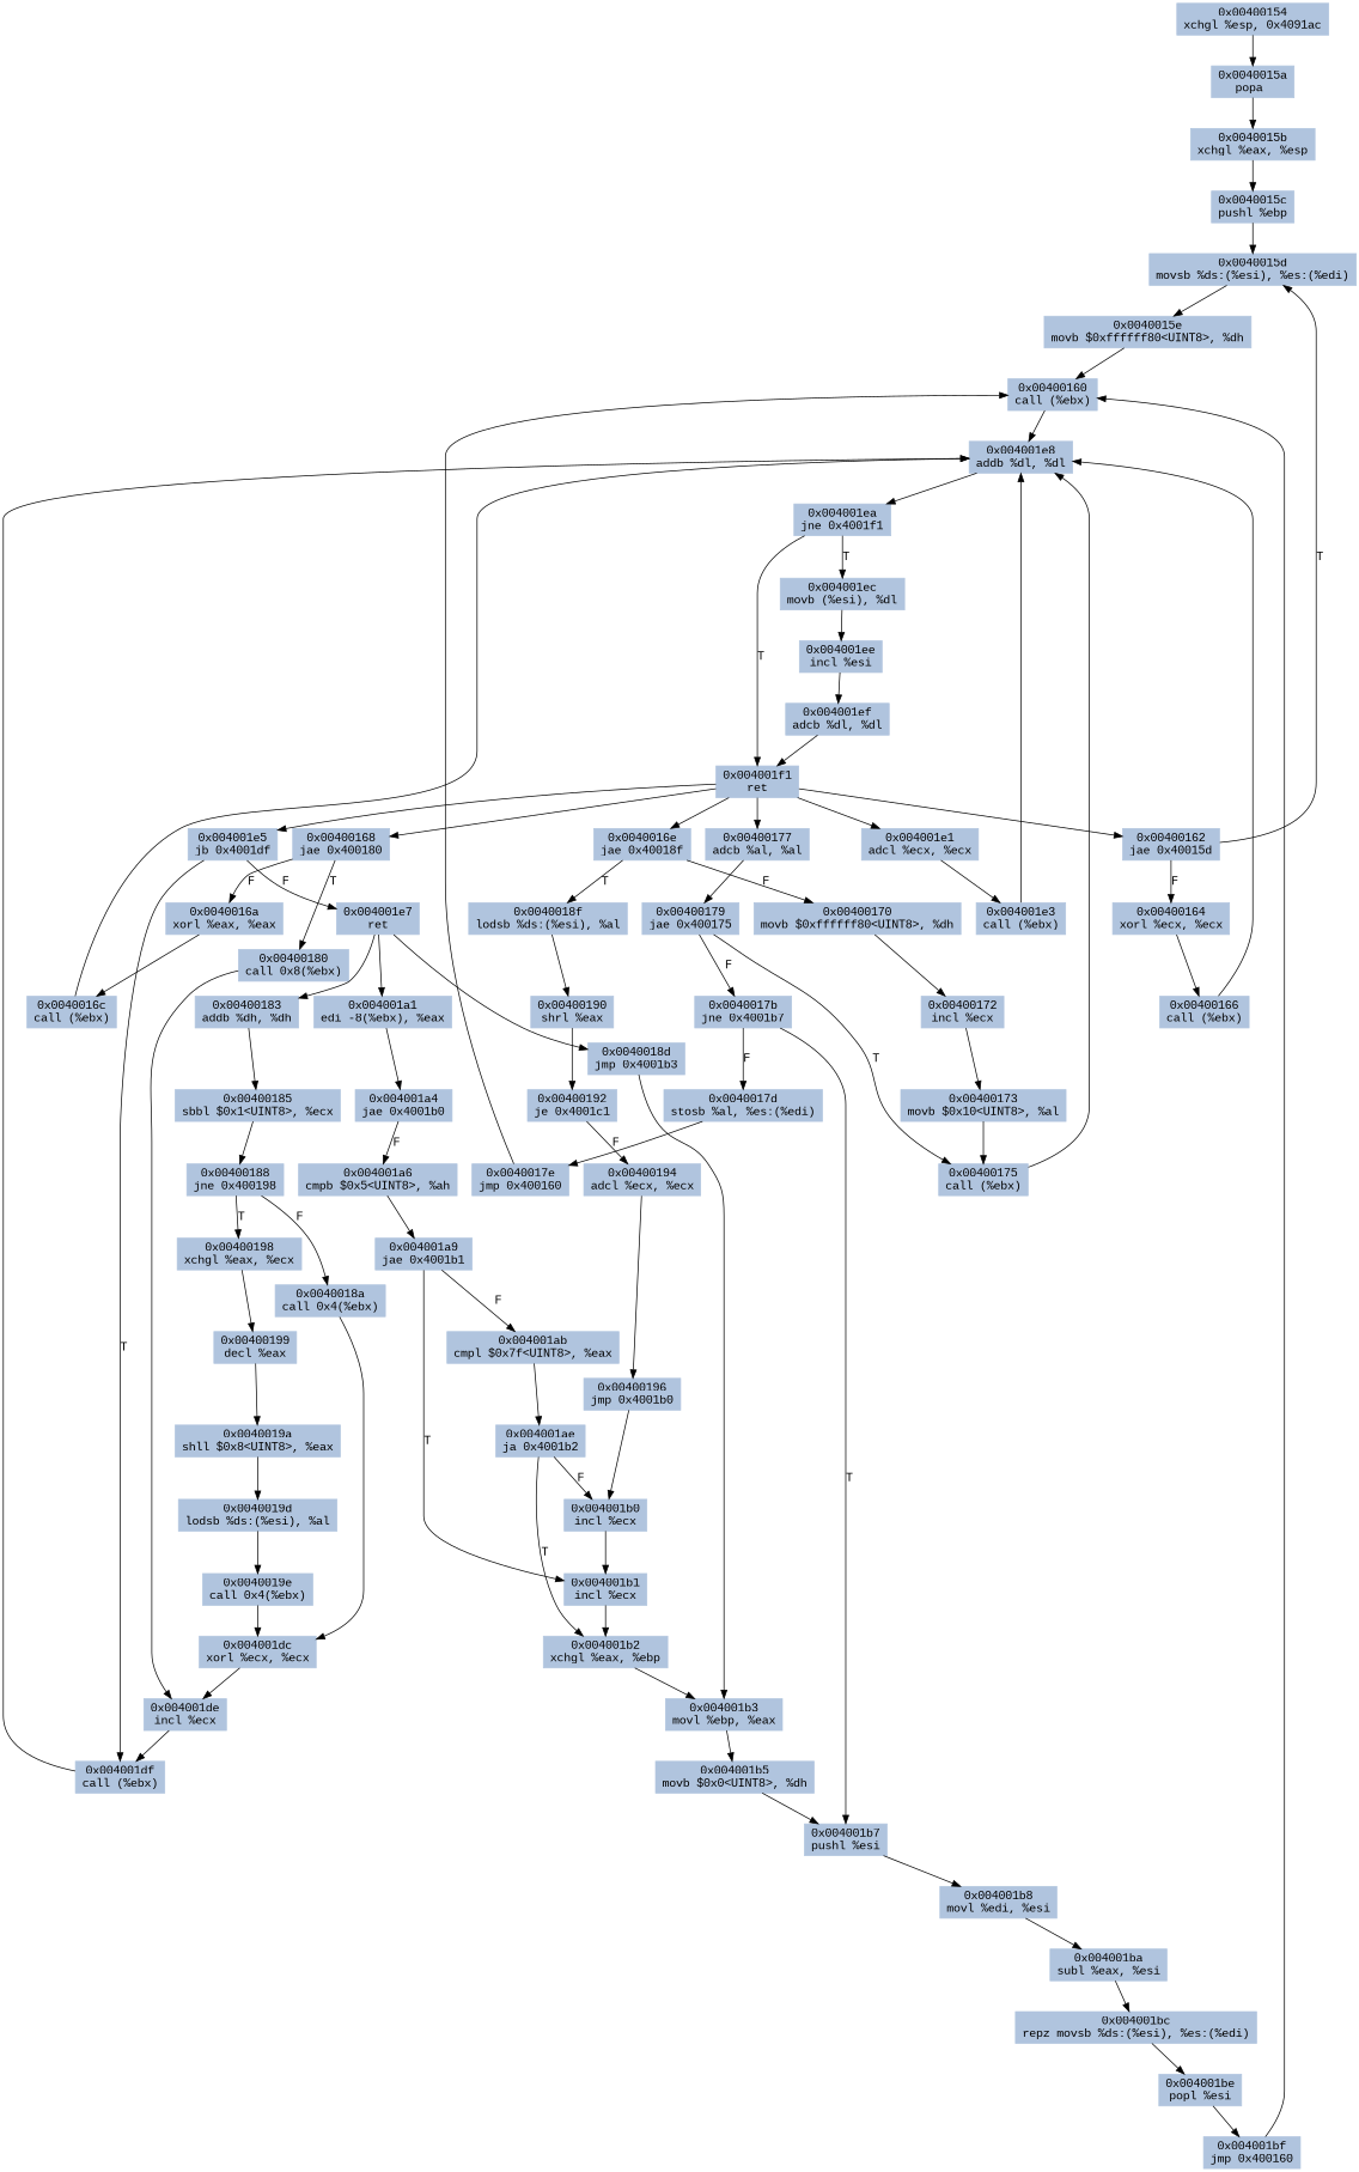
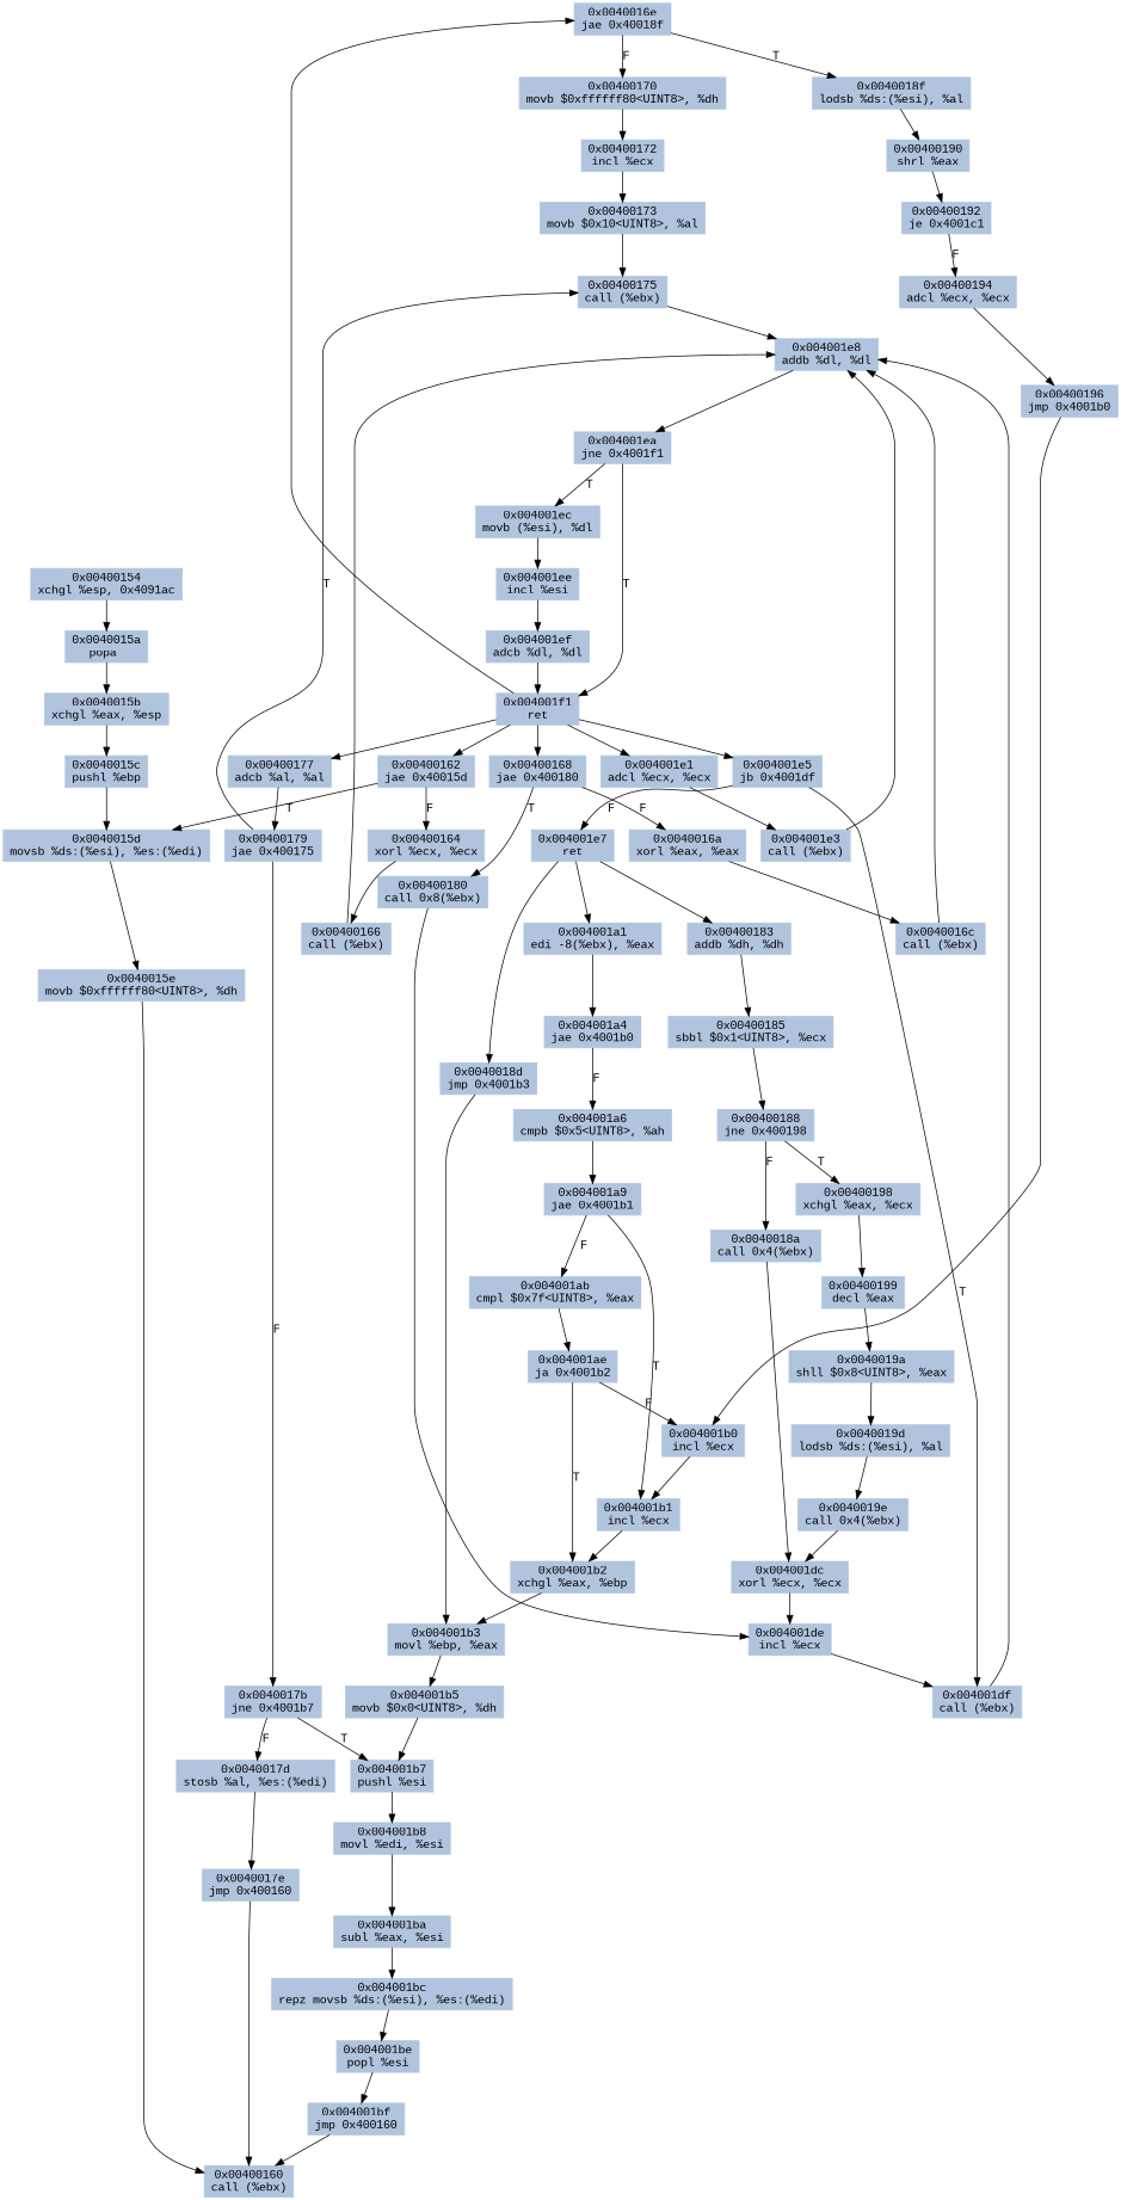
  digraph {
    fontname="Liberation Mono"
    node [color=lightsteelblue fillcolor=lightsteelblue fontname="Liberation Mono" shape=rectangle style=filled]
    edge [color="#000000" fontname="Liberation Mono"]
    n1 [label="0x00400154\nxchgl %esp, 0x4091ac"]
    n2 [label="0x0040015a\npopa "]
    n3 [label="0x0040015b\nxchgl %eax, %esp"]
    n4 [label="0x0040015c\npushl %ebp"]
    n5 [label="0x0040015d\nmovsb %ds:(%esi), %es:(%edi)"]
    n6 [label="0x0040015e\nmovb $0xffffff80<UINT8>, %dh"]
    n7 [label="0x00400160\ncall (%ebx)"]
    n8 [label="0x004001e8\naddb %dl, %dl"]
    n9 [label="0x004001ea\njne 0x4001f1"]
    n10 [label="0x004001ec\nmovb (%esi), %dl"]
    n11 [label="0x004001f1\nret"]
    n12 [label="0x004001ee\nincl %esi"]
    n13 [label="0x00400162\njae 0x40015d"]
    n14 [label="0x00400168\njae 0x400180"]
    n15 [label="0x0040016e\njae 0x40018f"]
    n16 [label="0x00400177\nadcb %al, %al"]
    n17 [label="0x004001e1\nadcl %ecx, %ecx"]
    n18 [label="0x004001e5\njb 0x4001df"]
    n19 [label="0x004001ef\nadcb %dl, %dl"]
    n20 [label="0x00400164\nxorl %ecx, %ecx"]
    n21 [label="0x0040016a\nxorl %eax, %eax"]
    n22 [label="0x00400180\ncall 0x8(%ebx)"]
    n23 [label="0x00400170\nmovb $0xffffff80<UINT8>, %dh"]
    n24 [label="0x0040018f\nlodsb %ds:(%esi), %al"]
    n25 [label="0x00400179\njae 0x400175"]
    n26 [label="0x004001e3\ncall (%ebx)"]
    n27 [label="0x004001df\ncall (%ebx)"]
    n28 [label="0x004001e7\nret"]
    n29 [label="0x00400166\ncall (%ebx)"]
    n30 [label="0x0040016c\ncall (%ebx)"]
    n31 [label="0x004001de\nincl %ecx"]
    n32 [label="0x00400172\nincl %ecx"]
    n33 [label="0x00400190\nshrl %eax"]
    n34 [label="0x00400173\nmovb $0x10<UINT8>, %al"]
    n35 [label="0x00400175\ncall (%ebx)"]
    n36 [label="0x0040017b\njne 0x4001b7"]
    n37 [label="0x004001b7\npushl %esi"]
    n38 [label="0x0040017d\nstosb %al, %es:(%edi)"]
    n39 [label="0x004001b8\nmovl %edi, %esi"]
    n40 [label="0x0040017e\njmp 0x400160"]
    n41 [label="0x004001ba\nsubl %eax, %esi"]
    n42 [label="0x004001bc\nrepz movsb %ds:(%esi), %es:(%edi)"]
    n43 [label="0x004001be\npopl %esi"]
    n44 [label="0x004001bf\njmp 0x400160"]
    n45 [label="0x00400192\nje 0x4001c1"]
    n46 [label="0x00400194\nadcl %ecx, %ecx"]
    n47 [label="0x00400196\njmp 0x4001b0"]
    n48 [label="0x004001b0\nincl %ecx"]
    n49 [label="0x004001b1\nincl %ecx"]
    n50 [label="0x004001b2\nxchgl %eax, %ebp"]
    n51 [label="0x004001b3\nmovl %ebp, %eax"]
    n52 [label="0x004001b5\nmovb $0x0<UINT8>, %dh"]
    n53 [label="0x00400183\naddb %dh, %dh"]
    n54 [label="0x004001a1\nedi -8(%ebx), %eax"]
    n55 [label="0x0040018d\njmp 0x4001b3"]
    n56 [label="0x00400185\nsbbl $0x1<UINT8>, %ecx"]
    n57 [label="0x004001a4\njae 0x4001b0"]
    n58 [label="0x00400188\njne 0x400198"]
    n59 [label="0x00400198\nxchgl %eax, %ecx"]
    n60 [label="0x0040018a\ncall 0x4(%ebx)"]
    n61 [label="0x00400199\ndecl %eax"]
    n62 [label="0x004001dc\nxorl %ecx, %ecx"]
    n63 [label="0x0040019a\nshll $0x8<UINT8>, %eax"]
    n64 [label="0x0040019d\nlodsb %ds:(%esi), %al"]
    n65 [label="0x0040019e\ncall 0x4(%ebx)"]
    n66 [label="0x004001a6\ncmpb $0x5<UINT8>, %ah"]
    n67 [label="0x004001a9\njae 0x4001b1"]
    n68 [label="0x004001ab\ncmpl $0x7f<UINT8>, %eax"]
    n69 [label="0x004001ae\nja 0x4001b2"]
    n1 -> n2
    n2 -> n3
    n3 -> n4
    n4 -> n5
    n5 -> n6
    n6 -> n7
-   n7 -> n8
    n8 -> n9
    n9 -> n10 [label=T]
    n9 -> n11 [label=T]
    n10 -> n12
    n11 -> n13
    n11 -> n14
    n11 -> n15
    n11 -> n16
    n11 -> n17
    n11 -> n18
    n12 -> n19
    n13 -> n5 [label=T]
    n13 -> n20 [label=F]
    n14 -> n21 [label=F]
    n14 -> n22 [label=T]
    n15 -> n23 [label=F]
    n15 -> n24 [label=T]
    n16 -> n25
    n17 -> n26
    n18 -> n27 [label=T]
    n18 -> n28 [label=F]
    n19 -> n11
    n20 -> n29
    n21 -> n30
    n22 -> n31
    n23 -> n32
    n24 -> n33
    n25 -> n35 [label=T]
    n25 -> n36 [label=F]
    n26 -> n8
    n27 -> n8
    n28 -> n53
    n28 -> n54
    n28 -> n55
    n29 -> n8
    n30 -> n8
    n31 -> n27
    n32 -> n34
    n33 -> n45
    n34 -> n35
    n35 -> n8
    n36 -> n37 [label=T]
    n36 -> n38 [label=F]
    n37 -> n39
    n38 -> n40
    n39 -> n41
    n40 -> n7
    n41 -> n42
    n42 -> n43
    n43 -> n44
    n44 -> n7
    n45 -> n46 [label=F]
    n46 -> n47
    n47 -> n48
    n48 -> n49
    n49 -> n50
    n50 -> n51
    n51 -> n52
    n52 -> n37
    n53 -> n56
    n54 -> n57
    n55 -> n51
    n56 -> n58
    n57 -> n66 [label=F]
    n58 -> n59 [label=T]
    n58 -> n60 [label=F]
    n59 -> n61
    n60 -> n62
    n61 -> n63
    n62 -> n31
    n63 -> n64
    n64 -> n65
    n65 -> n62
    n66 -> n67
    n67 -> n49 [label=T]
    n67 -> n68 [label=F]
    n68 -> n69
    n69 -> n48 [label=F]
    n69 -> n50 [label=T]
  }
